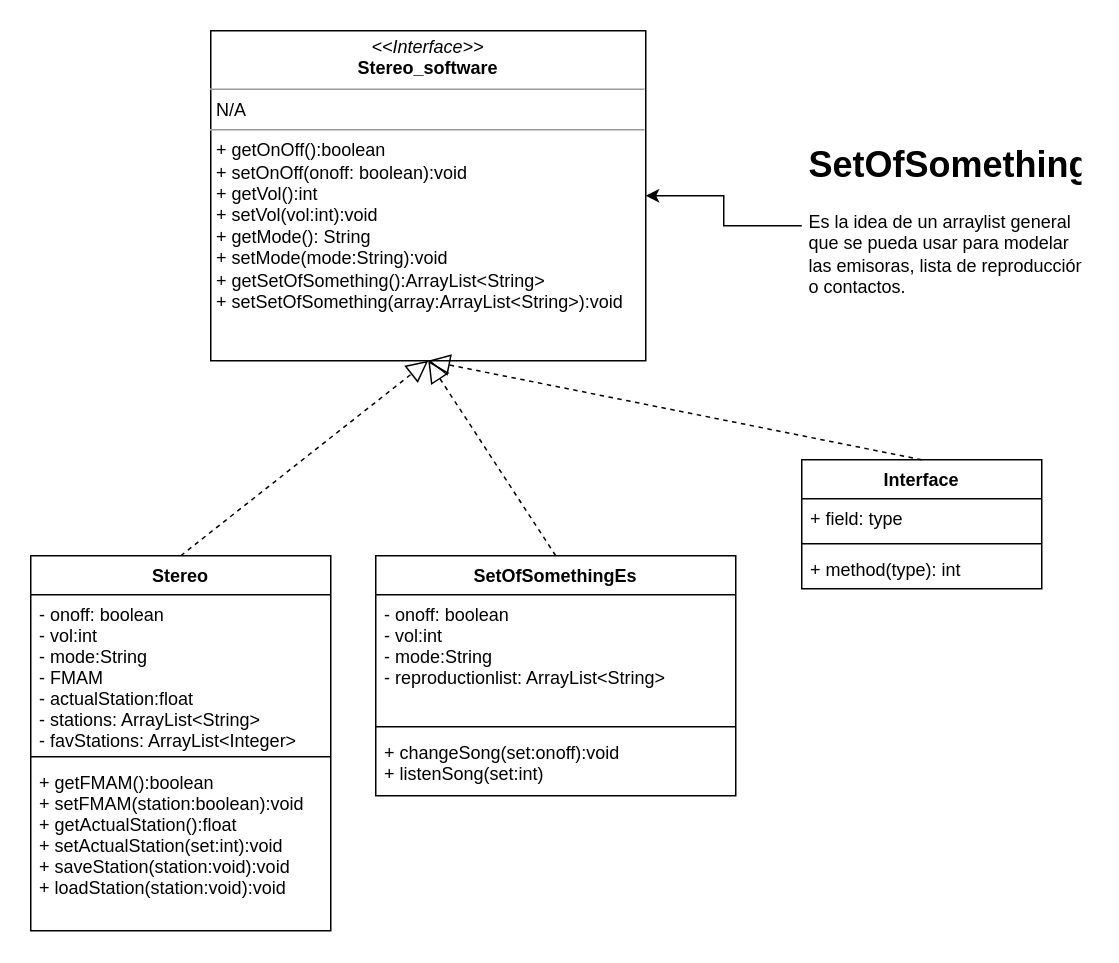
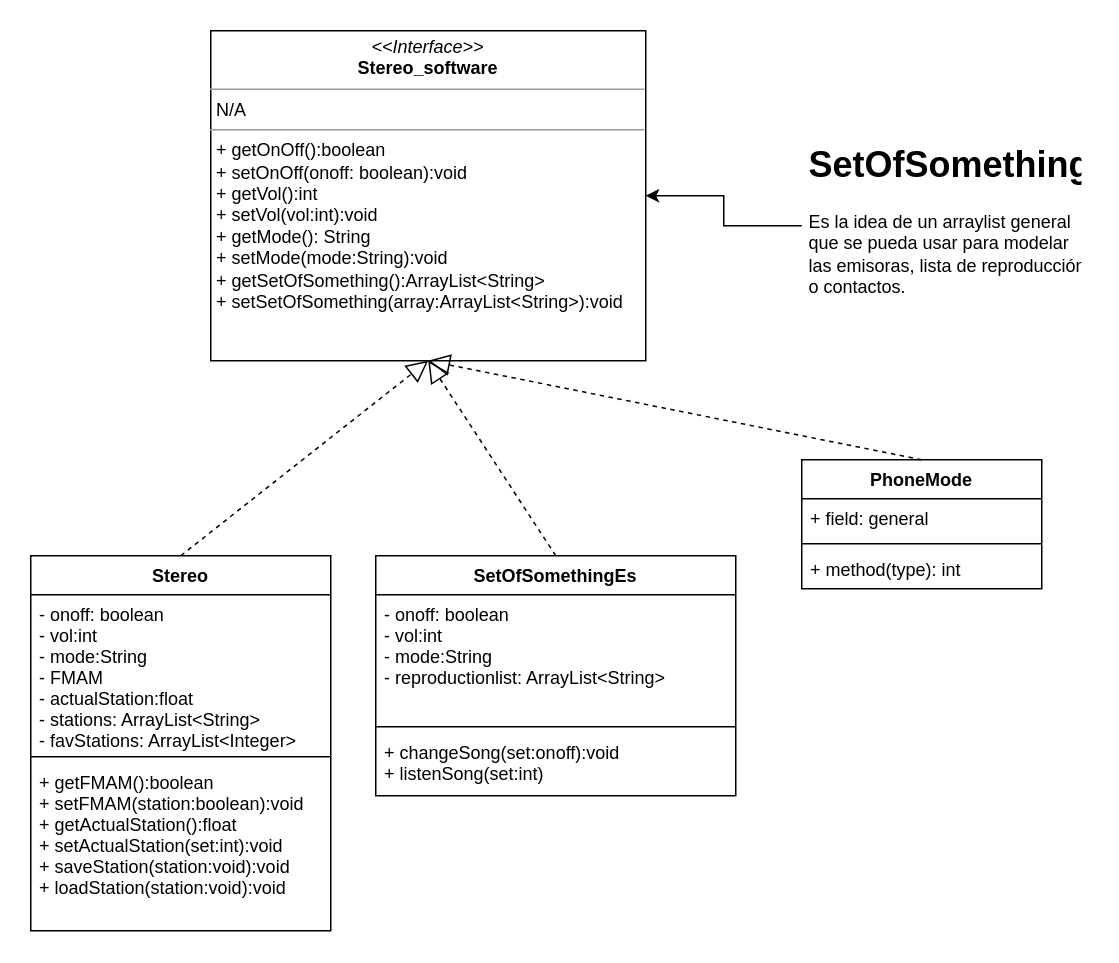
  <mxCell id="0" />
  <mxCell id="1" parent="0" />
  <mxCell id="2" value="&lt;p style=&quot;margin:0px;margin-top:4px;text-align:center;&quot;&gt;&lt;i&gt;&amp;lt;&amp;lt;Interface&amp;gt;&amp;gt;&lt;/i&gt;&lt;br&gt;&lt;b&gt;Stereo_software&lt;/b&gt;&lt;/p&gt;&lt;hr size=&quot;1&quot;&gt;&lt;p style=&quot;margin:0px;margin-left:4px;&quot;&gt;N/A&lt;/p&gt;&lt;hr size=&quot;1&quot;&gt;&lt;p style=&quot;margin:0px;margin-left:4px;&quot;&gt;+ getOnOff():boolean&lt;/p&gt;&lt;p style=&quot;margin:0px;margin-left:4px;&quot;&gt;+ setOnOff(onoff: boolean):void&lt;/p&gt;&lt;p style=&quot;margin:0px;margin-left:4px;&quot;&gt;+ getVol():int&lt;/p&gt;&lt;p style=&quot;margin:0px;margin-left:4px;&quot;&gt;+ setVol(vol:int):void&lt;/p&gt;&lt;p style=&quot;margin:0px;margin-left:4px;&quot;&gt;+ getMode(): String&lt;br style=&quot;padding: 0px; margin: 0px;&quot;&gt;+ setMode(mode:String):void&lt;br&gt;&lt;/p&gt;&lt;p style=&quot;margin:0px;margin-left:4px;&quot;&gt;+ getSetOfSomething():ArrayList&amp;lt;String&amp;gt;&lt;/p&gt;&lt;p style=&quot;margin:0px;margin-left:4px;&quot;&gt;+ setSetOfSomething(array:ArrayList&amp;lt;String&amp;gt;):void&lt;/p&gt;" style="verticalAlign=top;align=left;overflow=fill;fontSize=12;fontFamily=Helvetica;html=1;" parent="1" vertex="1"><mxGeometry x="140" y="20" width="290" height="220" as="geometry" /></mxCell>
  <mxCell id="3" value="Stereo" style="swimlane;fontStyle=1;align=center;verticalAlign=top;childLayout=stackLayout;horizontal=1;startSize=26;horizontalStack=0;resizeParent=1;resizeParentMax=0;resizeLast=0;collapsible=1;marginBottom=0;" vertex="1" parent="1"><mxGeometry x="20" y="370" width="200" height="250" as="geometry" /></mxCell>
  <mxCell id="4" value="- onoff: boolean&#10;- vol:int&#10;- mode:String&#10;- FMAM&#10;- actualStation:float&#10;- stations: ArrayList&lt;String&gt;&#10;- favStations: ArrayList&lt;Integer&gt;" style="text;strokeColor=none;fillColor=none;align=left;verticalAlign=top;spacingLeft=4;spacingRight=4;overflow=hidden;rotatable=0;points=[[0,0.5],[1,0.5]];portConstraint=eastwest;" vertex="1" parent="3"><mxGeometry y="26" width="200" height="104" as="geometry" /></mxCell>
  <mxCell id="5" value="" style="line;strokeWidth=1;fillColor=none;align=left;verticalAlign=middle;spacingTop=-1;spacingLeft=3;spacingRight=3;rotatable=0;labelPosition=right;points=[];portConstraint=eastwest;strokeColor=inherit;" vertex="1" parent="3"><mxGeometry y="130" width="200" height="8" as="geometry" /></mxCell>
  <mxCell id="6" value="+ getFMAM():boolean&#10;+ setFMAM(station:boolean):void&#10;+ getActualStation():float&#10;+ setActualStation(set:int):void&#10;+ saveStation(station:void):void&#10;+ loadStation(station:void):void&#10;" style="text;strokeColor=none;fillColor=none;align=left;verticalAlign=top;spacingLeft=4;spacingRight=4;overflow=hidden;rotatable=0;points=[[0,0.5],[1,0.5]];portConstraint=eastwest;" vertex="1" parent="3"><mxGeometry y="138" width="200" height="112" as="geometry" /></mxCell>
  <mxCell id="7" value="SetOfSomethingEs" style="swimlane;fontStyle=1;align=center;verticalAlign=top;childLayout=stackLayout;horizontal=1;startSize=26;horizontalStack=0;resizeParent=1;resizeParentMax=0;resizeLast=0;collapsible=1;marginBottom=0;" vertex="1" parent="1"><mxGeometry x="250" y="370" width="240" height="160" as="geometry" /></mxCell>
  <mxCell id="8" value="- onoff: boolean&#10;- vol:int&#10;- mode:String&#10;- reproductionlist: ArrayList&lt;String&gt;" style="text;strokeColor=none;fillColor=none;align=left;verticalAlign=top;spacingLeft=4;spacingRight=4;overflow=hidden;rotatable=0;points=[[0,0.5],[1,0.5]];portConstraint=eastwest;" vertex="1" parent="7"><mxGeometry y="26" width="240" height="84" as="geometry" /></mxCell>
  <mxCell id="9" value="" style="line;strokeWidth=1;fillColor=none;align=left;verticalAlign=middle;spacingTop=-1;spacingLeft=3;spacingRight=3;rotatable=0;labelPosition=right;points=[];portConstraint=eastwest;strokeColor=inherit;" vertex="1" parent="7"><mxGeometry y="110" width="240" height="8" as="geometry" /></mxCell>
  <mxCell id="10" value="+ changeSong(set:onoff):void&#10;+ listenSong(set:int)" style="text;strokeColor=none;fillColor=none;align=left;verticalAlign=top;spacingLeft=4;spacingRight=4;overflow=hidden;rotatable=0;points=[[0,0.5],[1,0.5]];portConstraint=eastwest;" vertex="1" parent="7"><mxGeometry y="118" width="240" height="42" as="geometry" /></mxCell>
  <mxCell id="11" style="edgeStyle=orthogonalEdgeStyle;rounded=0;orthogonalLoop=1;jettySize=auto;html=1;" edge="1" parent="1" source="12" target="2"><mxGeometry relative="1" as="geometry" /></mxCell>
  <mxCell id="12" value="&lt;h1&gt;SetOfSomething&lt;/h1&gt;&lt;p&gt;Es la idea de un arraylist general que se pueda usar para modelar las emisoras, lista de reproducción o contactos.&lt;/p&gt;" style="text;html=1;strokeColor=none;fillColor=none;spacing=5;spacingTop=-20;whiteSpace=wrap;overflow=hidden;rounded=0;" vertex="1" parent="1"><mxGeometry x="534" y="90" width="190" height="120" as="geometry" /></mxCell>
  <mxCell id="13" value="" style="endArrow=block;dashed=1;endFill=0;endSize=12;html=1;rounded=0;entryX=0.5;entryY=1;entryDx=0;entryDy=0;exitX=0.5;exitY=0;exitDx=0;exitDy=0;" edge="1" parent="1" source="3" target="2"><mxGeometry width="160" relative="1" as="geometry"><mxPoint x="180" y="300" as="sourcePoint" /><mxPoint x="340" y="300" as="targetPoint" /></mxGeometry></mxCell>
  <mxCell id="14" value="" style="endArrow=block;dashed=1;endFill=0;endSize=12;html=1;rounded=0;entryX=0.5;entryY=1;entryDx=0;entryDy=0;exitX=0.5;exitY=0;exitDx=0;exitDy=0;" edge="1" parent="1" source="7" target="2"><mxGeometry width="160" relative="1" as="geometry"><mxPoint x="130" y="380" as="sourcePoint" /><mxPoint x="295" y="250" as="targetPoint" /></mxGeometry></mxCell>
- <mxCell id="15" value="Interface" style="swimlane;fontStyle=1;align=center;verticalAlign=top;childLayout=stackLayout;horizontal=1;startSize=26;horizontalStack=0;resizeParent=1;resizeParentMax=0;resizeLast=0;collapsible=1;marginBottom=0;" vertex="1" parent="1"><mxGeometry x="534" y="306" width="160" height="86" as="geometry" /></mxCell>
- <mxCell id="16" value="+ field: type" style="text;strokeColor=none;fillColor=none;align=left;verticalAlign=top;spacingLeft=4;spacingRight=4;overflow=hidden;rotatable=0;points=[[0,0.5],[1,0.5]];portConstraint=eastwest;" vertex="1" parent="15"><mxGeometry y="26" width="160" height="26" as="geometry" /></mxCell>
+ <mxCell id="15" value="PhoneMode" style="swimlane;fontStyle=1;align=center;verticalAlign=top;childLayout=stackLayout;horizontal=1;startSize=26;horizontalStack=0;resizeParent=1;resizeParentMax=0;resizeLast=0;collapsible=1;marginBottom=0;" vertex="1" parent="1"><mxGeometry x="534" y="306" width="160" height="86" as="geometry" /></mxCell>
+ <mxCell id="16" value="+ field: general" style="text;strokeColor=none;fillColor=none;align=left;verticalAlign=top;spacingLeft=4;spacingRight=4;overflow=hidden;rotatable=0;points=[[0,0.5],[1,0.5]];portConstraint=eastwest;" vertex="1" parent="15"><mxGeometry y="26" width="160" height="26" as="geometry" /></mxCell>
  <mxCell id="17" value="" style="line;strokeWidth=1;fillColor=none;align=left;verticalAlign=middle;spacingTop=-1;spacingLeft=3;spacingRight=3;rotatable=0;labelPosition=right;points=[];portConstraint=eastwest;strokeColor=inherit;" vertex="1" parent="15"><mxGeometry y="52" width="160" height="8" as="geometry" /></mxCell>
  <mxCell id="18" value="+ method(type): int" style="text;strokeColor=none;fillColor=none;align=left;verticalAlign=top;spacingLeft=4;spacingRight=4;overflow=hidden;rotatable=0;points=[[0,0.5],[1,0.5]];portConstraint=eastwest;" vertex="1" parent="15"><mxGeometry y="60" width="160" height="26" as="geometry" /></mxCell>
  <mxCell id="19" value="" style="endArrow=block;dashed=1;endFill=0;endSize=12;html=1;rounded=0;entryX=0.5;entryY=1;entryDx=0;entryDy=0;exitX=0.5;exitY=0;exitDx=0;exitDy=0;" edge="1" parent="1" source="15" target="2"><mxGeometry width="160" relative="1" as="geometry"><mxPoint x="380" y="380" as="sourcePoint" /><mxPoint x="295" y="250" as="targetPoint" /></mxGeometry></mxCell>
